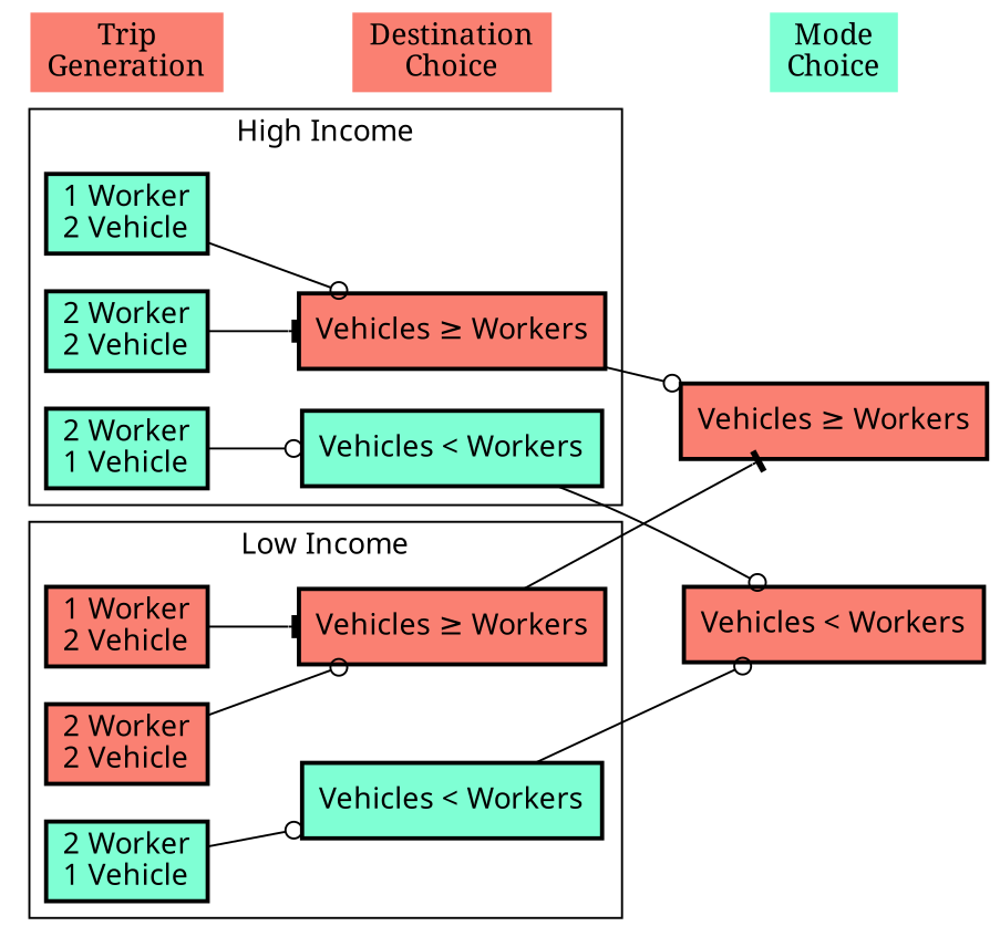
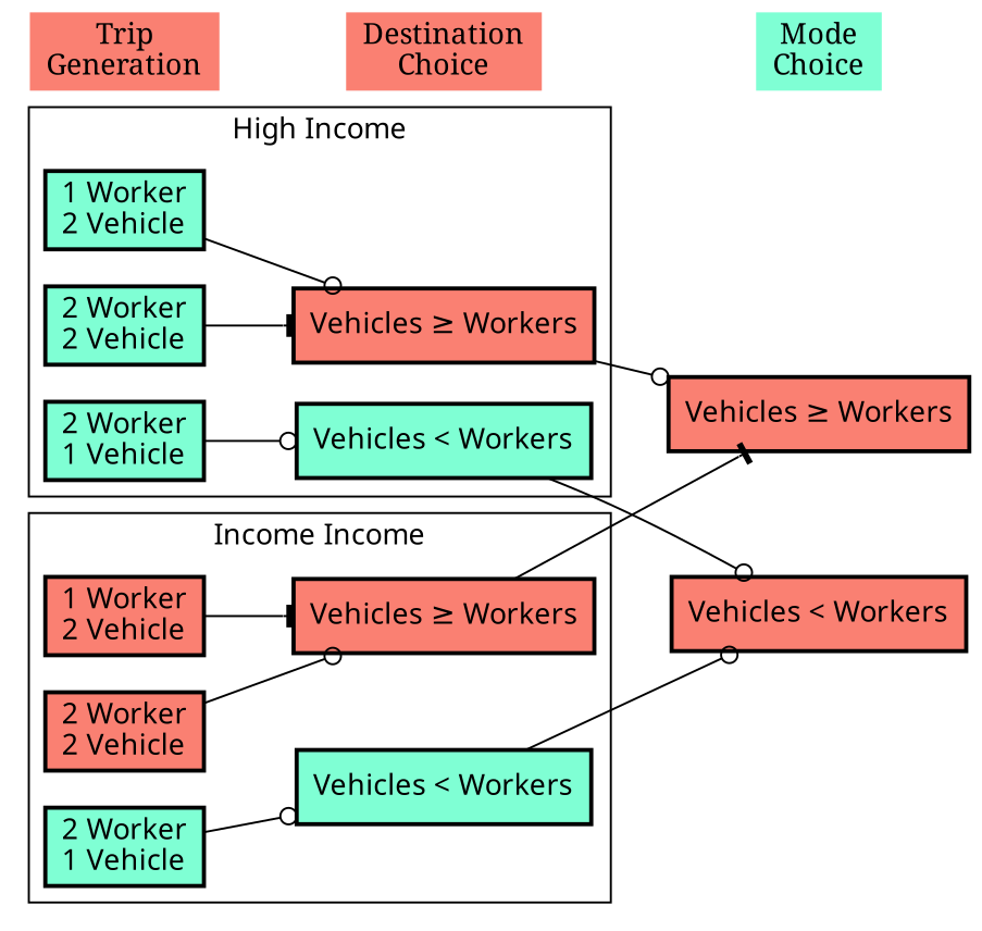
  digraph {
    fontname="Alte Haas Grotesk, sans-serif"
    ordering=out
    rankdir=LR
    node [fillcolor=salmon fontname="Alte Haas Grotesk, sans-serif" shape=rectangle style="bold,filled"]
    edge [arrowhead=odot]
    n1 [label="Vehicles &ge; Workers"]
    n2 [label="Vehicles &ge; Workers"]
    n3 [label="Vehicles &ge; Workers"]
    n4 [fillcolor=aquamarine label="Vehicles &lt; Workers"]
    n5 [fillcolor=aquamarine label="Vehicles &lt; Workers"]
    n6 [label="Vehicles &lt; Workers"]
    n7 [fillcolor=aquamarine label="1 Worker\n2 Vehicle"]
    n8 [fillcolor=aquamarine label="2 Worker\n2 Vehicle"]
    n9 [fillcolor=aquamarine label="2 Worker\n1 Vehicle"]
    n10 [label="1 Worker\n2 Vehicle"]
    n11 [label="2 Worker\n2 Vehicle"]
    n12 [fillcolor=aquamarine label="2 Worker\n1 Vehicle"]
    n13 [fontname="Gentium Book Basic, serif" label="Trip\nGeneration" shape=none]
    n14 [fontname="Gentium Book Basic, serif" label="Destination\nChoice" shape=none]
    n15 [fontname="Gentium Book Basic, serif" label="Mode\nChoice" shape=none fillcolor=aquamarine]
    subgraph sub_1 {
      n1
      n2
      n3
    }
    subgraph sub_2 {
      n4
      n5
      n6
    }
    subgraph cluster_3 {
      label="High Income"
      n1
      n4
      n7
      n8
      n9
    }
    subgraph cluster_4 {
-     label="Low Income"
+     label="Income Income"
      n2
      n5
      n10
      n11
      n12
    }
    n1 -> n3
    n2 -> n3 [arrowhead=tee]
    n4 -> n6
    n5 -> n6
    n7 -> n1
    n8 -> n1 [arrowhead=tee]
    n9 -> n4
    n10 -> n2 [arrowhead=tee]
    n11 -> n2
    n12 -> n5
    n13 -> n14 [style=invis arrowhead=""]
    n14 -> n15 [style=invis arrowhead=""]
  }
